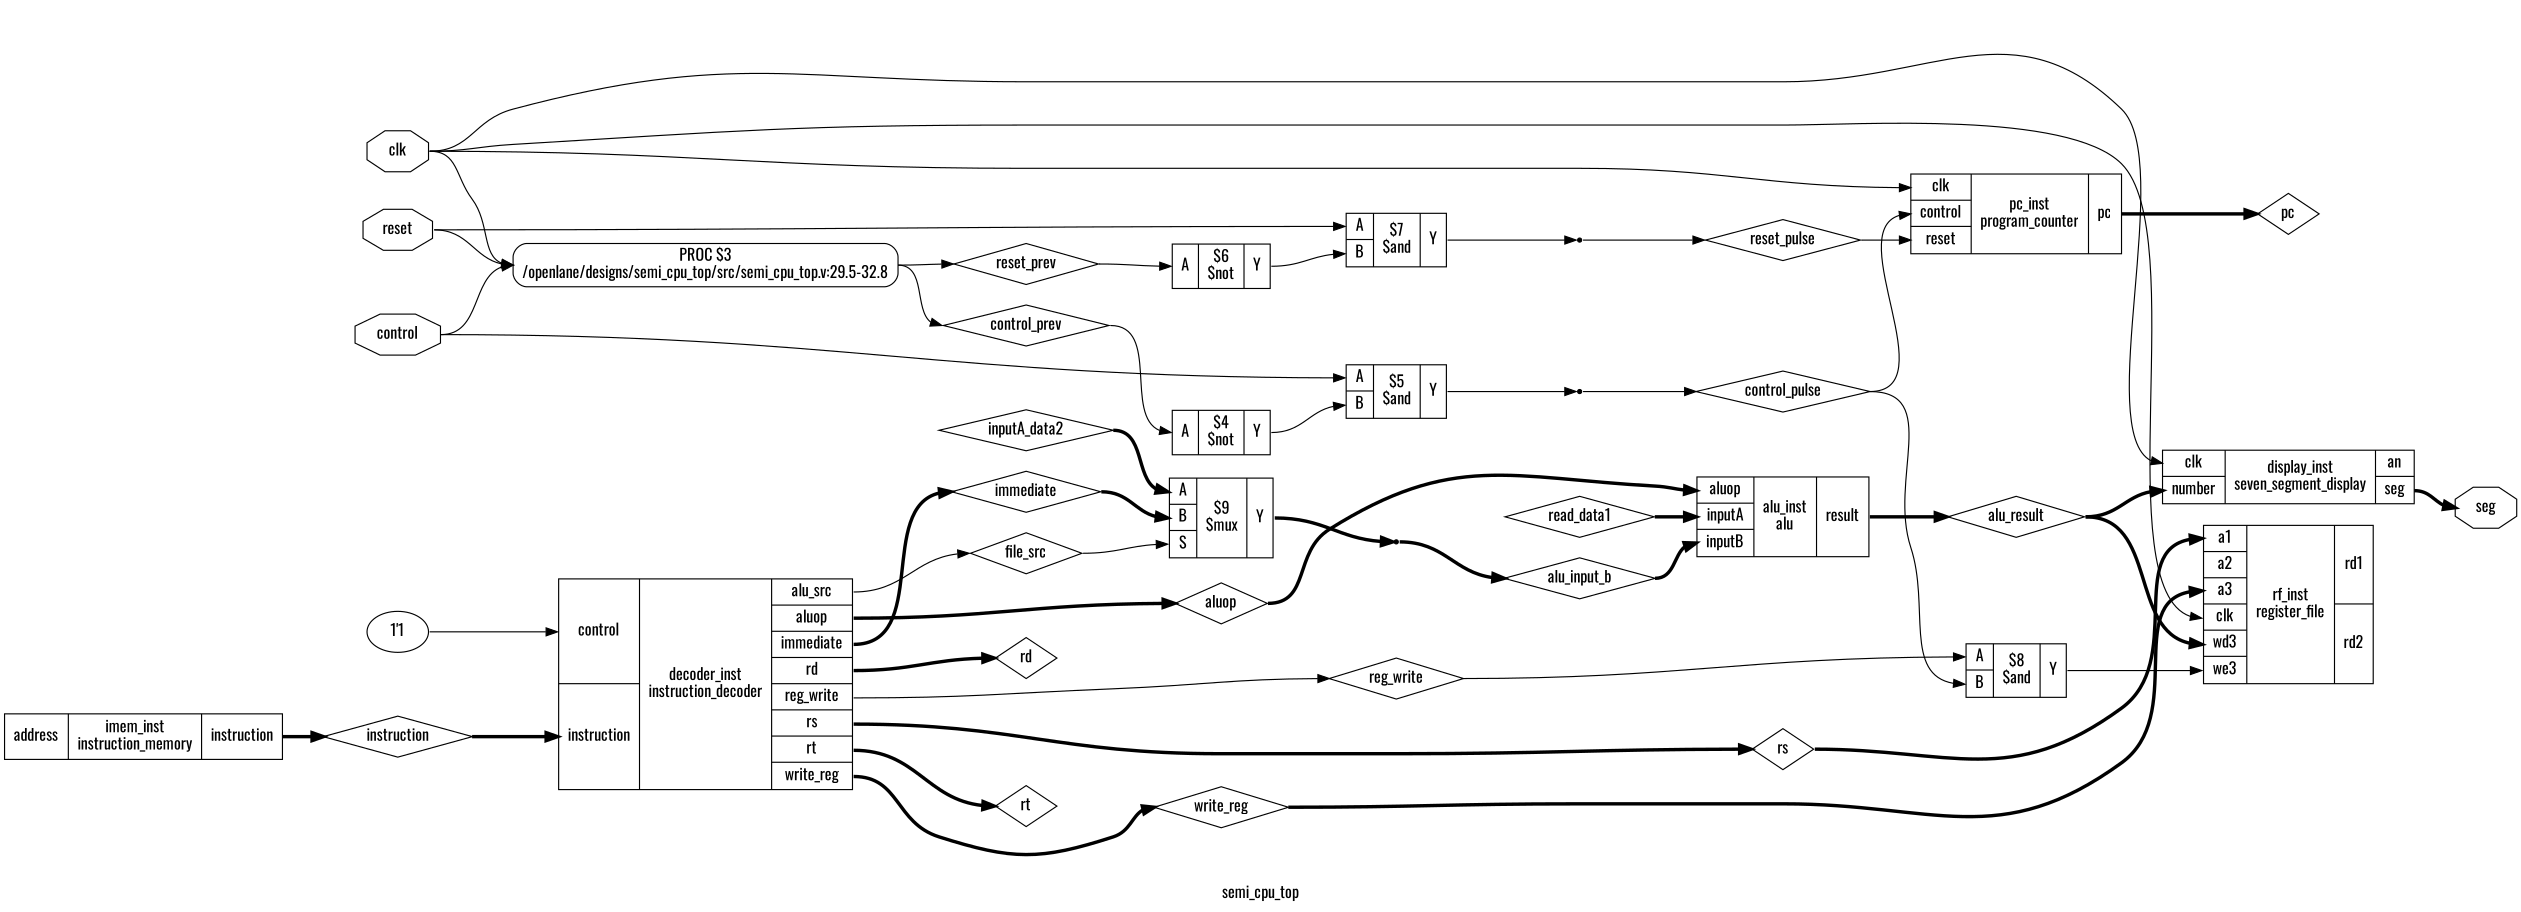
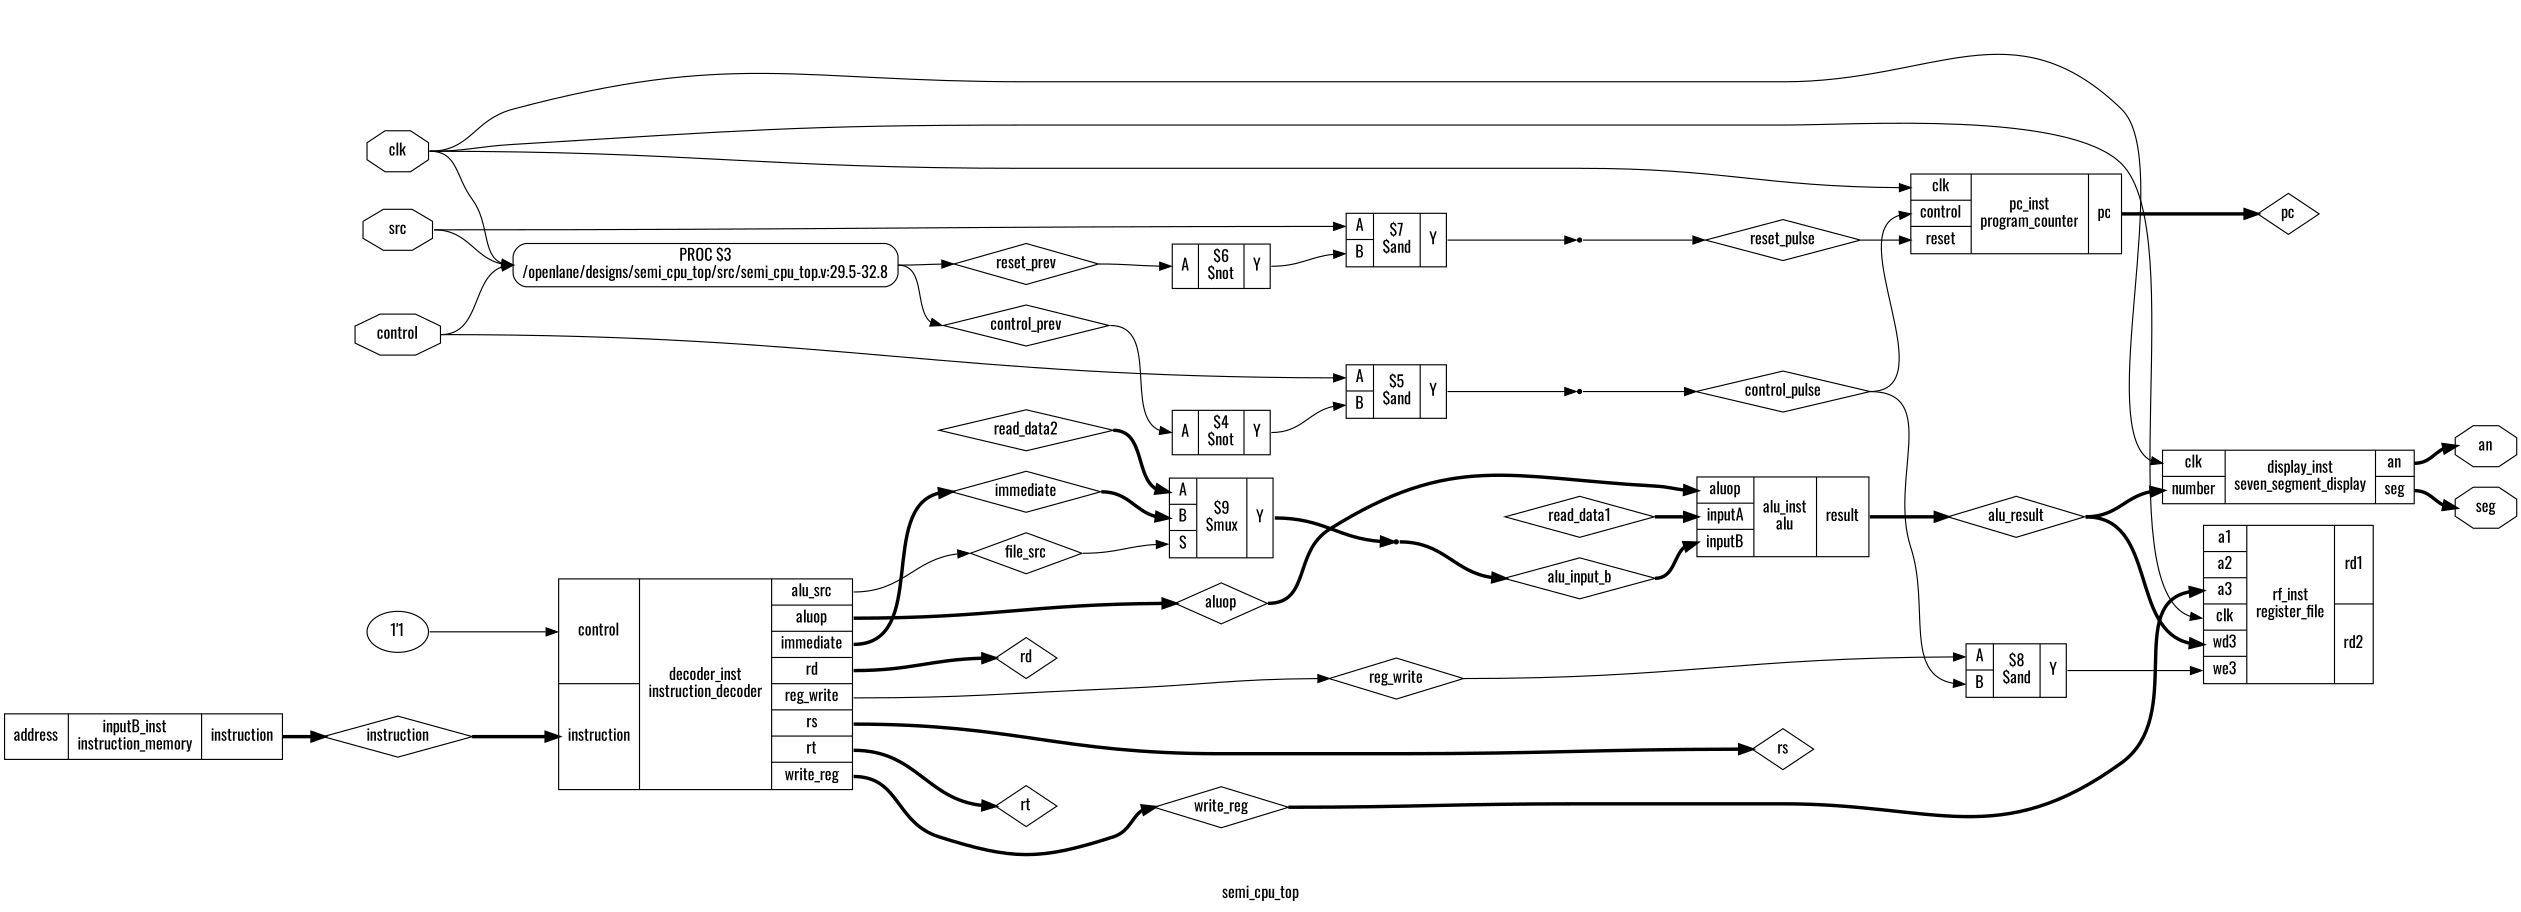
  digraph {
    fontname=Oswald
    label=semi_cpu_top
    rankdir=LR
    remincross=true
    node [color=black fontcolor=black fontname=Oswald shape=diamond]
    edge [color=black fontcolor=black fontname=Oswald headport=w tailport=e]
    n1 [label=reset_pulse]
    n2 [label="{{<p31> clk|<p30> control|<p29> reset}|pc_inst\nprogram_counter|{<p26> pc}}" shape=record color="" fontcolor=""]
    n3 [label=pc]
    n4 [label=control_pulse]
    n5 [label="{{<p38> A|<p39> B}|$8\n$and|{<p41> Y}}" shape=record color="" fontcolor=""]
    n6 [label="{{<p44> a1|<p45> a2|<p46> a3|<p31> clk|<p47> wd3|<p48> we3}|rf_inst\nregister_file|{<p49> rd1|<p50> rd2}}" shape=record color="" fontcolor=""]
    n7 [label=reset_prev]
    n8 [label="{{<p38> A}|$6\n$not|{<p41> Y}}" shape=record color="" fontcolor=""]
    n9 [label="{{<p38> A|<p39> B}|$7\n$and|{<p41> Y}}" shape=record color="" fontcolor=""]
    n10 [label=control_prev]
    n11 [label="{{<p38> A}|$4\n$not|{<p41> Y}}" shape=record color="" fontcolor=""]
    n12 [label="{{<p38> A|<p39> B}|$5\n$and|{<p41> Y}}" shape=record color="" fontcolor=""]
    n13 [label=alu_result]
    n14 [label="{{<p31> clk|<p32> number}|display_inst\nseven_segment_display|{<p27> an|<p28> seg}}" shape=record color="" fontcolor=""]
+   n15 [label=an shape=octagon]
    n16 [label=seg shape=octagon]
    n17 [label=alu_input_b]
    n18 [label="{{<p24> aluop|<p34> inputA|<p35> inputB}|alu_inst\nalu|{<p36> result}}" shape=record color="" fontcolor=""]
-   n19 [label=inputA_data2]
+   n19 [label=read_data2]
    n20 [label="{{<p38> A|<p39> B|<p40> S}|$9\n$mux|{<p41> Y}}" shape=record color="" fontcolor=""]
    x4 [shape=point color="" fontcolor=""]
    n22 [label=read_data1]
    n23 [label=write_reg]
    n24 [label=file_src]
    n25 [label=reg_write]
    n26 [label=immediate]
    n27 [label=rd]
    n28 [label=rt]
    n29 [label=rs]
    n30 [label=aluop]
    n31 [label=instruction]
    n32 [label="{{<p30> control|<p25> instruction}|decoder_inst\ninstruction_decoder|{<p18> alu_src|<p24> aluop|<p20> immediate|<p21> rd|<p19> reg_write|<p23> rs|<p22> rt|<p17> write_reg}}" shape=record color="" fontcolor=""]
-   n33 [label="{{<p53> address}|imem_inst\ninstruction_memory|{<p25> instruction}}" shape=record color="" fontcolor=""]
-   n34 [label=reset shape=octagon]
+   n33 [label="{{<p53> address}|inputB_inst\ninstruction_memory|{<p25> instruction}}" shape=record color="" fontcolor=""]
+   n34 [label=src shape=octagon]
    n35 [label="PROC $3\n/openlane/designs/semi_cpu_top/src/semi_cpu_top.v:29.5-32.8" shape=box style=rounded color="" fontcolor=""]
    x3 [shape=point color="" fontcolor=""]
    n37 [label=control shape=octagon]
    x2 [shape=point color="" fontcolor=""]
    n39 [label=clk shape=octagon]
    n40 [label="1'1" color="" fontcolor="" shape=""]
    n1 -> n2 [headport="p29:w"]
    n2 -> n3 [style="setlinewidth(3)" tailport="p26:e"]
    n4 -> n2 [headport="p30:w"]
    n4 -> n5 [headport="p39:w"]
    n5 -> n6 [headport="p48:w" tailport="p41:e"]
    n7 -> n8 [headport="p38:w"]
    n8 -> n9 [headport="p39:w" tailport="p41:e"]
    n9 -> x3 [tailport="p41:e"]
    n10 -> n11 [headport="p38:w"]
    n11 -> n12 [headport="p39:w" tailport="p41:e"]
    n12 -> x2 [tailport="p41:e"]
    n13 -> n6 [headport="p47:w" style="setlinewidth(3)"]
    n13 -> n14 [headport="p32:w" style="setlinewidth(3)"]
+   n14 -> n15 [style="setlinewidth(3)" tailport="p27:e"]
    n14 -> n16 [style="setlinewidth(3)" tailport="p28:e"]
    n17 -> n18 [headport="p35:w" style="setlinewidth(3)"]
    n18 -> n13 [style="setlinewidth(3)" tailport="p36:e"]
    n19 -> n20 [headport="p38:w" style="setlinewidth(3)"]
    n20 -> x4 [style="setlinewidth(3)" tailport="p41:e"]
    x4 -> n17 [style="setlinewidth(3)"]
    n22 -> n18 [headport="p34:w" style="setlinewidth(3)"]
    n23 -> n6 [headport="p46:w" style="setlinewidth(3)"]
    n24 -> n20 [headport="p40:w"]
    n25 -> n5 [headport="p38:w"]
    n26 -> n20 [headport="p39:w" style="setlinewidth(3)"]
-   n29 -> n6 [headport="p44:w" style="setlinewidth(3)"]
    n30 -> n18 [headport="p24:w" style="setlinewidth(3)"]
    n31 -> n32 [headport="p25:w" style="setlinewidth(3)"]
    n32 -> n23 [style="setlinewidth(3)" tailport="p17:e"]
    n32 -> n24 [tailport="p18:e"]
    n32 -> n25 [tailport="p19:e"]
    n32 -> n26 [style="setlinewidth(3)" tailport="p20:e"]
    n32 -> n27 [style="setlinewidth(3)" tailport="p21:e"]
    n32 -> n28 [style="setlinewidth(3)" tailport="p22:e"]
    n32 -> n29 [style="setlinewidth(3)" tailport="p23:e"]
    n32 -> n30 [style="setlinewidth(3)" tailport="p24:e"]
    n33 -> n31 [style="setlinewidth(3)" tailport="p25:e"]
    n34 -> n9 [headport="p38:w"]
    n34 -> n35
    n35 -> n7
    n35 -> n10
    x3 -> n1
    n37 -> n12 [headport="p38:w"]
    n37 -> n35
    x2 -> n4
    n39 -> n2 [headport="p31:w"]
    n39 -> n6 [headport="p31:w"]
    n39 -> n14 [headport="p31:w"]
    n39 -> n35
    n40 -> n32 [headport="p30:w"]
  }
